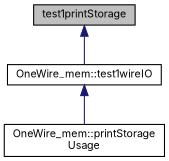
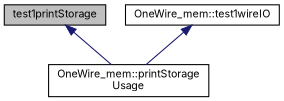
  digraph {
    fontname=Inter
    rankdir=TB
    node [color=black fillcolor=white fontname=Inter fontsize=10 shape=record style=filled]
    edge [color=midnightblue dir=back fontname=Inter fontsize=10 labelfontname=Helvetica labelfontsize=10 style=solid]
    n1 [fillcolor=grey75 fontcolor=black height=0.2 label=test1printStorage width=0.4]
    n2 [height=0.2 label="OneWire_mem::test1wireIO" width=0.4]
    n3 [height=0.2 label="OneWire_mem::printStorage\lUsage" width=0.4]
-   n1 -> n2
+   n1 -> n3
    n2 -> n3
  }
